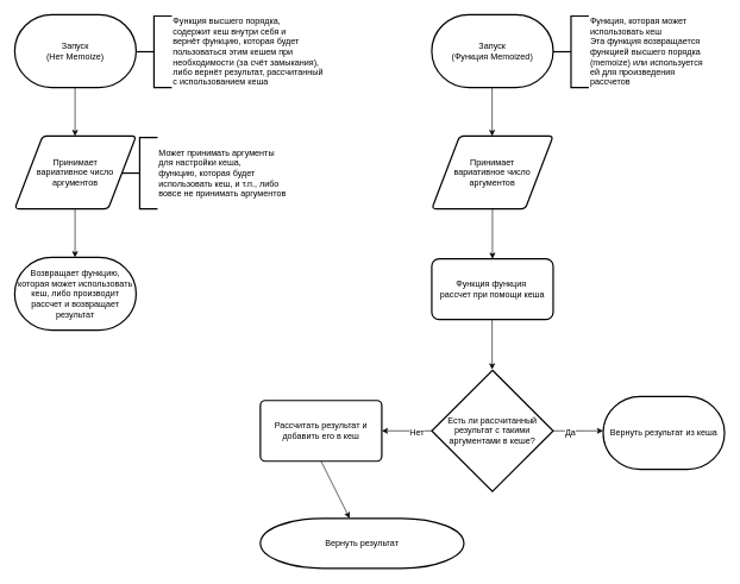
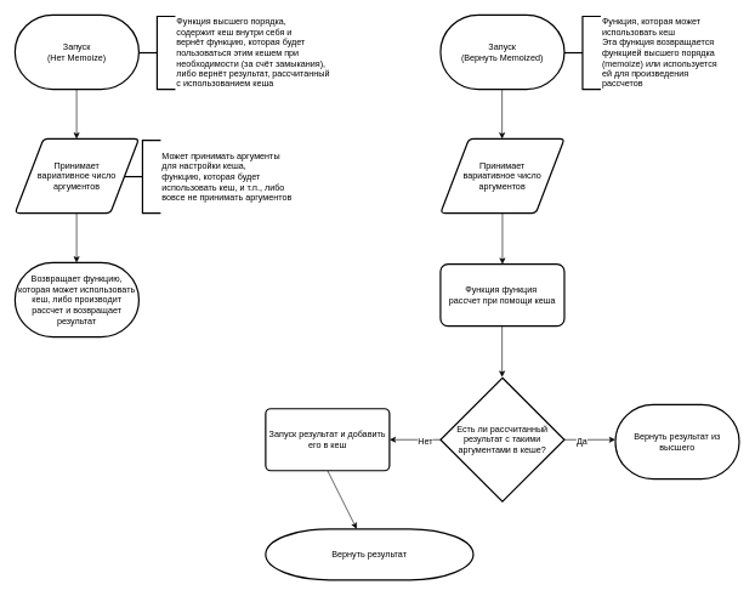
  <mxCell id="0" />
  <mxCell id="1" parent="0" />
  <mxCell id="2" value="Запуск&lt;br&gt;(Нет Memoize)" style="strokeWidth=2;html=1;shape=mxgraph.flowchart.terminator;whiteSpace=wrap;" parent="1" vertex="1"><mxGeometry x="20" y="20" width="170" height="102" as="geometry" /></mxCell>
  <mxCell id="3" value="" style="endArrow=classic;html=1;exitX=0.5;exitY=1;exitDx=0;exitDy=0;exitPerimeter=0;entryX=0.5;entryY=0;entryDx=0;entryDy=0;" parent="1" edge="1"><mxGeometry width="50" height="50" relative="1" as="geometry"><mxPoint x="104.5" y="122" as="sourcePoint" /><mxPoint x="104.5" y="190" as="targetPoint" /></mxGeometry></mxCell>
  <mxCell id="4" value="Принимает&lt;br&gt;вариативное число&lt;br&gt;аргументов" style="shape=parallelogram;html=1;strokeWidth=2;perimeter=parallelogramPerimeter;whiteSpace=wrap;rounded=1;arcSize=12;size=0.23;" parent="1" vertex="1"><mxGeometry x="20" y="190" width="170" height="102" as="geometry" /></mxCell>
  <mxCell id="5" value="Функция высшего порядка,&lt;br&gt;содержит кеш внутри себя и&lt;br&gt;вернёт функцию, которая будет&lt;br&gt;пользоваться этим кешем при&lt;br&gt;необходимости (за счёт замыкания),&lt;br&gt;либо вернёт результат, рассчитанный&lt;br&gt;с использованием кеша" style="strokeWidth=2;html=1;shape=mxgraph.flowchart.annotation_2;align=left;labelPosition=right;pointerEvents=1;" parent="1" vertex="1"><mxGeometry x="190" y="22" width="50" height="100" as="geometry" /></mxCell>
  <mxCell id="6" value="" style="endArrow=classic;html=1;exitX=0.5;exitY=1;exitDx=0;exitDy=0;exitPerimeter=0;entryX=0.5;entryY=0;entryDx=0;entryDy=0;" parent="1" edge="1"><mxGeometry width="50" height="50" relative="1" as="geometry"><mxPoint x="104.5" y="292" as="sourcePoint" /><mxPoint x="104.5" y="360" as="targetPoint" /></mxGeometry></mxCell>
  <mxCell id="7" value="Возвращает функцию, которая может использовать кеш, либо производит рассчет и возвращает результат" style="strokeWidth=2;html=1;shape=mxgraph.flowchart.terminator;whiteSpace=wrap;" parent="1" vertex="1"><mxGeometry x="20" y="360" width="170" height="102" as="geometry" /></mxCell>
  <mxCell id="8" value="Может принимать аргументы&lt;br&gt;для настройки кеша,&lt;br&gt;функцию, которая будет&amp;nbsp;&lt;br&gt;использовать кеш, и т.п., либо&lt;br&gt;вовсе не принимать аргументов" style="strokeWidth=2;html=1;shape=mxgraph.flowchart.annotation_2;align=left;labelPosition=right;pointerEvents=1;" vertex="1" parent="1"><mxGeometry x="170" y="192" width="50" height="100" as="geometry" /></mxCell>
- <mxCell id="9" value="Запуск&lt;br&gt;(Функция Memoized)" style="strokeWidth=2;html=1;shape=mxgraph.flowchart.terminator;whiteSpace=wrap;" vertex="1" parent="1"><mxGeometry x="604" y="20" width="170" height="102" as="geometry" /></mxCell>
+ <mxCell id="9" value="Запуск&lt;br&gt;(Вернуть Memoized)" style="strokeWidth=2;html=1;shape=mxgraph.flowchart.terminator;whiteSpace=wrap;" vertex="1" parent="1"><mxGeometry x="604" y="20" width="170" height="102" as="geometry" /></mxCell>
  <mxCell id="10" value="" style="endArrow=classic;html=1;exitX=0.5;exitY=1;exitDx=0;exitDy=0;exitPerimeter=0;entryX=0.5;entryY=0;entryDx=0;entryDy=0;" edge="1" parent="1"><mxGeometry width="50" height="50" relative="1" as="geometry"><mxPoint x="688.5" y="122" as="sourcePoint" /><mxPoint x="688.5" y="190" as="targetPoint" /></mxGeometry></mxCell>
  <mxCell id="11" value="" style="edgeStyle=none;html=1;" edge="1" parent="1" source="12" target="14"><mxGeometry relative="1" as="geometry" /></mxCell>
  <mxCell id="12" value="Принимает&lt;br&gt;вариативное число&lt;br&gt;аргументов" style="shape=parallelogram;html=1;strokeWidth=2;perimeter=parallelogramPerimeter;whiteSpace=wrap;rounded=1;arcSize=12;size=0.23;" vertex="1" parent="1"><mxGeometry x="604" y="190" width="170" height="102" as="geometry" /></mxCell>
  <mxCell id="13" value="Функция, которая может&lt;br&gt;использовать кеш&lt;br&gt;Эта функция возвращается&lt;br&gt;функцией высшего порядка&lt;br&gt;(memoize) или используется&lt;br&gt;ей для произведения&lt;br&gt;рассчетов" style="strokeWidth=2;html=1;shape=mxgraph.flowchart.annotation_2;align=left;labelPosition=right;pointerEvents=1;" vertex="1" parent="1"><mxGeometry x="774" y="22" width="50" height="100" as="geometry" /></mxCell>
  <mxCell id="14" value="Функция функция&amp;nbsp;&lt;br&gt;рассчет при помощи кеша" style="rounded=1;whiteSpace=wrap;html=1;strokeWidth=2;arcSize=12;aspect=fixed;" vertex="1" parent="1"><mxGeometry x="604" y="362" width="170" height="85" as="geometry" /></mxCell>
  <mxCell id="15" value="Есть ли рассчитанный результат с такими аргументами в кеше?" style="strokeWidth=2;html=1;shape=mxgraph.flowchart.decision;whiteSpace=wrap;" vertex="1" parent="1"><mxGeometry x="604" y="518" width="170" height="170" as="geometry" /></mxCell>
  <mxCell id="16" value="" style="endArrow=classic;html=1;exitX=1;exitY=0.5;exitDx=0;exitDy=0;exitPerimeter=0;" edge="1" parent="1" source="15"><mxGeometry width="50" height="50" relative="1" as="geometry"><mxPoint x="698.5" y="459" as="sourcePoint" /><mxPoint x="844" y="603" as="targetPoint" /></mxGeometry></mxCell>
  <mxCell id="17" value="Да" style="edgeLabel;html=1;align=center;verticalAlign=middle;resizable=0;points=[];fontSize=12;" vertex="1" connectable="0" parent="16"><mxGeometry x="-0.343" y="-2" relative="1" as="geometry"><mxPoint as="offset" /></mxGeometry></mxCell>
  <mxCell id="18" value="" style="endArrow=classic;html=1;exitX=0;exitY=0.5;exitDx=0;exitDy=0;exitPerimeter=0;" edge="1" parent="1" source="15"><mxGeometry width="50" height="50" relative="1" as="geometry"><mxPoint x="554" y="637" as="sourcePoint" /><mxPoint x="534" y="603" as="targetPoint" /></mxGeometry></mxCell>
  <mxCell id="19" value="Нет" style="edgeLabel;html=1;align=center;verticalAlign=middle;resizable=0;points=[];fontSize=12;" vertex="1" connectable="0" parent="18"><mxGeometry x="-0.385" y="2" relative="1" as="geometry"><mxPoint as="offset" /></mxGeometry></mxCell>
- <mxCell id="20" value="Вернуть результат из кеша" style="strokeWidth=2;html=1;shape=mxgraph.flowchart.terminator;whiteSpace=wrap;" vertex="1" parent="1"><mxGeometry x="844" y="555" width="170" height="102" as="geometry" /></mxCell>
+ <mxCell id="20" value="Вернуть результат из высшего" style="strokeWidth=2;html=1;shape=mxgraph.flowchart.terminator;whiteSpace=wrap;" vertex="1" parent="1"><mxGeometry x="844" y="555" width="170" height="102" as="geometry" /></mxCell>
  <mxCell id="21" value="" style="edgeStyle=none;html=1;" edge="1" parent="1" target="23"><mxGeometry relative="1" as="geometry"><mxPoint x="449" y="645.5" as="sourcePoint" /></mxGeometry></mxCell>
  <mxCell id="22" value="" style="edgeStyle=none;html=1;" edge="1" parent="1"><mxGeometry relative="1" as="geometry"><mxPoint x="688.5" y="447" as="sourcePoint" /><mxPoint x="688.5" y="517" as="targetPoint" /></mxGeometry></mxCell>
  <mxCell id="23" value="Вернуть результат" style="strokeWidth=2;html=1;shape=mxgraph.flowchart.terminator;whiteSpace=wrap;" vertex="1" parent="1"><mxGeometry x="364" y="725.5" width="285" height="70" as="geometry" /></mxCell>
- <mxCell id="24" value="Рассчитать результат и добавить его в кеш" style="rounded=1;whiteSpace=wrap;html=1;absoluteArcSize=1;arcSize=14;strokeWidth=2;" vertex="1" parent="1"><mxGeometry x="364" y="560.5" width="170" height="85" as="geometry" /></mxCell>
+ <mxCell id="24" value="Запуск результат и добавить его в кеш" style="rounded=1;whiteSpace=wrap;html=1;absoluteArcSize=1;arcSize=14;strokeWidth=2;" vertex="1" parent="1"><mxGeometry x="364" y="560.5" width="170" height="85" as="geometry" /></mxCell>
